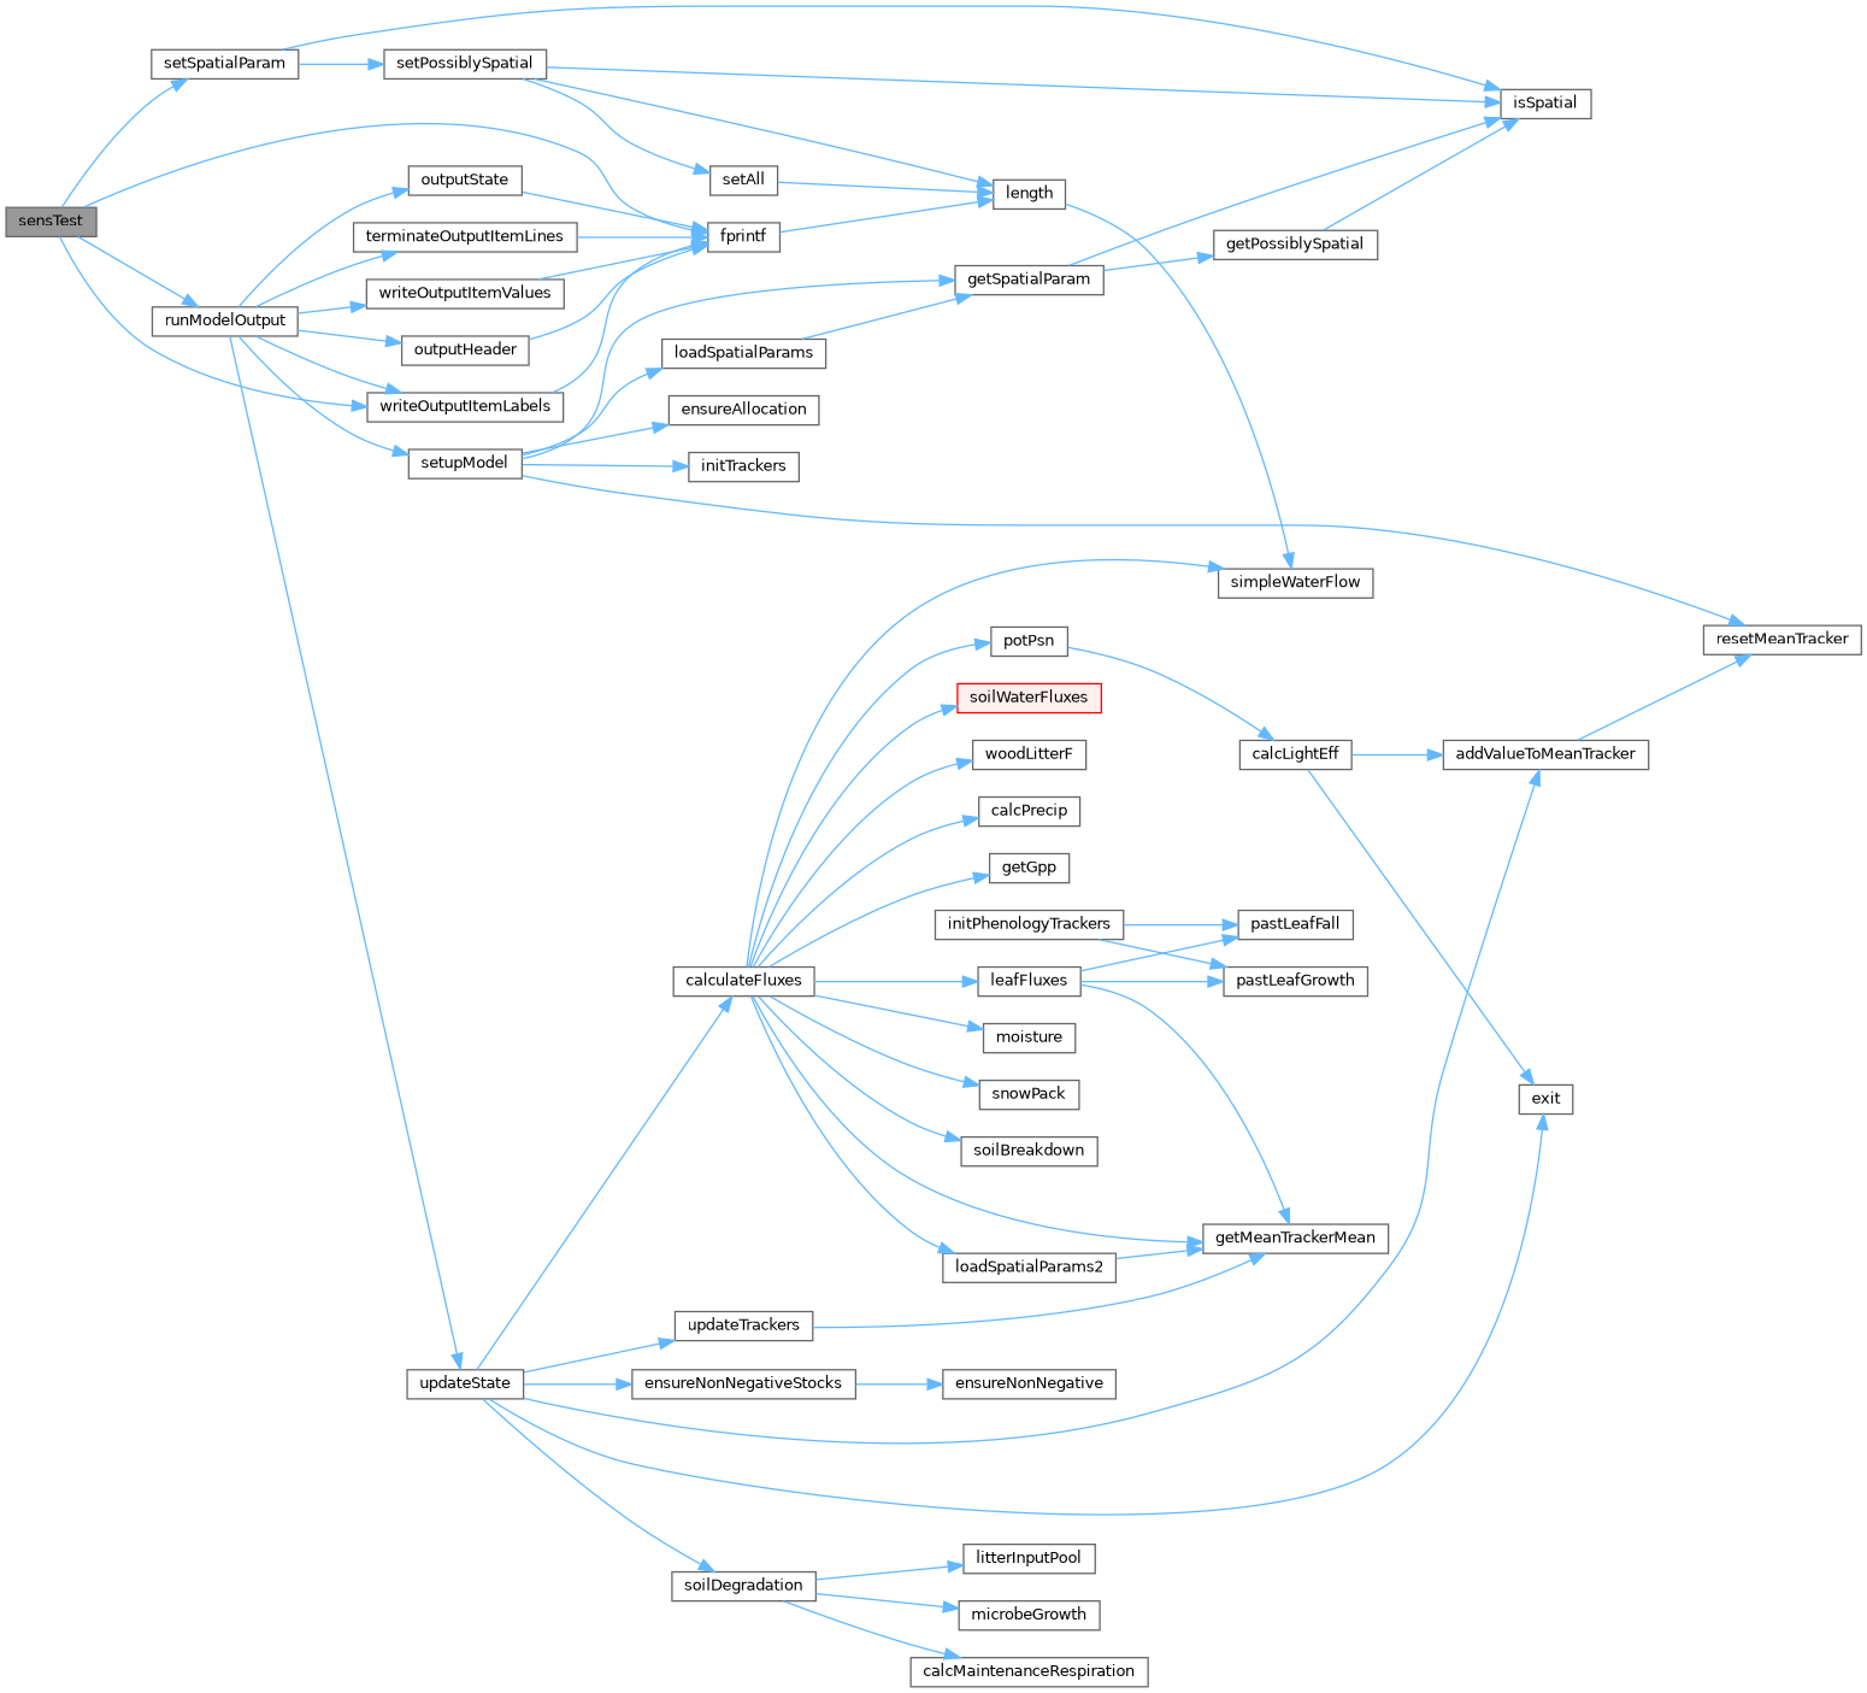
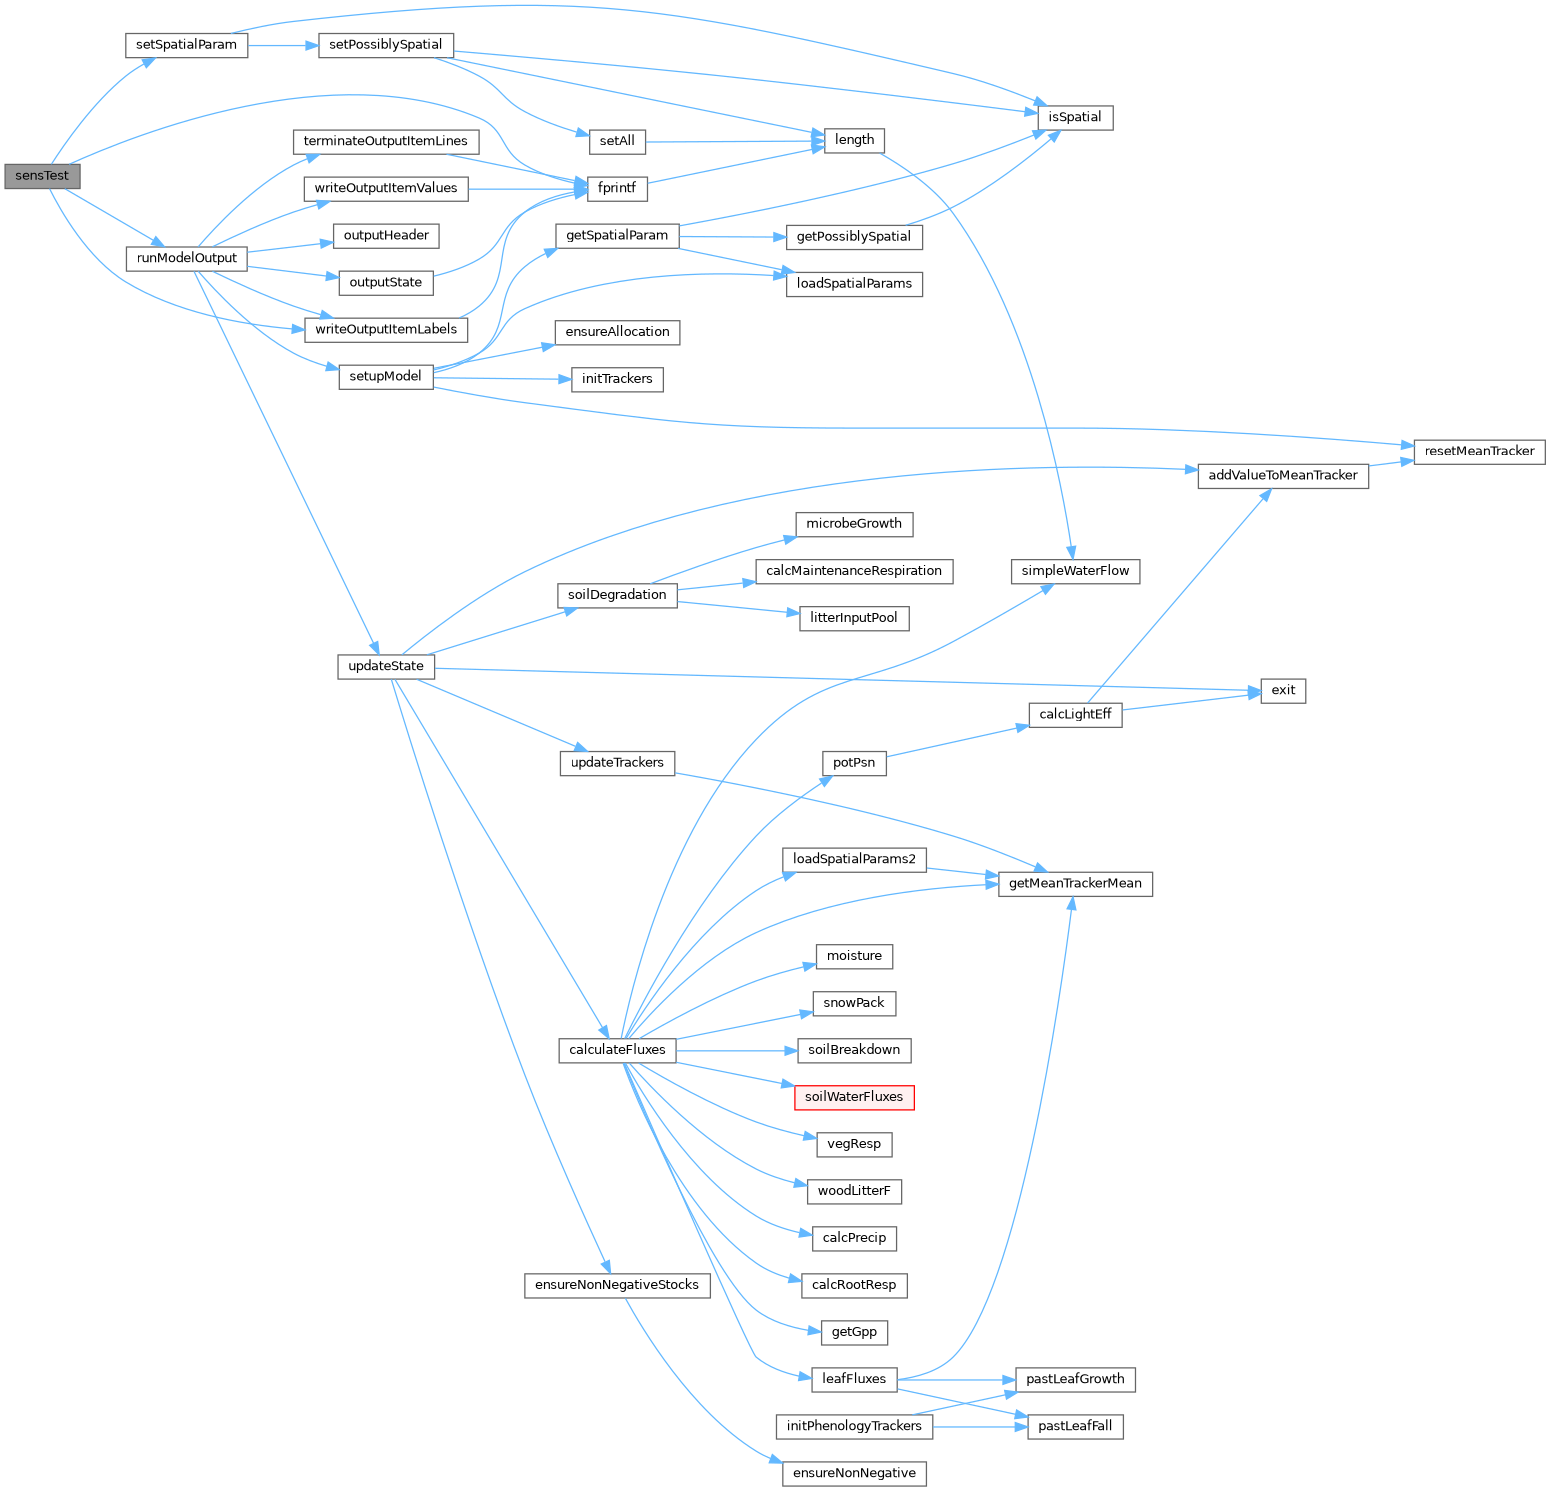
  digraph {
    rankdir=LR
    node [color=grey40 fillcolor=white fontname=Helvetica fontsize=10 shape=box style=filled]
    edge [color=steelblue1 fontname=Helvetica fontsize=10 labelfontname=Helvetica labelfontsize=10 style=solid]
    n1 [color=gray40 fillcolor=grey60 fontcolor=black height=0.2 label=sensTest width=0.4]
    n2 [height=0.2 label=fprintf width=0.4]
    n3 [height=0.2 label=runModelOutput width=0.4]
    n4 [height=0.2 label=writeOutputItemLabels width=0.4]
    n5 [height=0.2 label=setSpatialParam width=0.4]
    n6 [height=0.2 label=length width=0.4]
    n7 [height=0.2 label=outputHeader width=0.4]
    n8 [height=0.2 label=outputState width=0.4]
    n9 [height=0.2 label=setupModel width=0.4]
    n10 [height=0.2 label=terminateOutputItemLines width=0.4]
    n11 [height=0.2 label=updateState width=0.4]
    n12 [height=0.2 label=writeOutputItemValues width=0.4]
    n13 [height=0.2 label=isSpatial width=0.4]
    n14 [height=0.2 label=setPossiblySpatial width=0.4]
    n15 [height=0.2 label=simpleWaterFlow width=0.4]
    n16 [height=0.2 label=ensureAllocation width=0.4]
    n17 [height=0.2 label=initTrackers width=0.4]
    n18 [height=0.2 label=loadSpatialParams width=0.4]
    n19 [height=0.2 label=resetMeanTracker width=0.4]
    n20 [height=0.2 label=getSpatialParam width=0.4]
    n21 [height=0.2 label=addValueToMeanTracker width=0.4]
    n22 [height=0.2 label=calculateFluxes width=0.4]
    n23 [height=0.2 label=exit width=0.4]
    n24 [height=0.2 label=ensureNonNegativeStocks width=0.4]
    n25 [height=0.2 label=soilDegradation width=0.4]
    n26 [height=0.2 label=updateTrackers width=0.4]
    n27 [height=0.2 label=initPhenologyTrackers width=0.4]
    n28 [height=0.2 label=pastLeafFall width=0.4]
    n29 [height=0.2 label=pastLeafGrowth width=0.4]
    n30 [height=0.2 label=getPossiblySpatial width=0.4]
    n31 [height=0.2 label=calcPrecip width=0.4]
+   n32 [height=0.2 label=calcRootResp width=0.4]
    n33 [height=0.2 label=getGpp width=0.4]
    n34 [height=0.2 label=getMeanTrackerMean width=0.4]
    n35 [height=0.2 label=leafFluxes width=0.4]
    n36 [height=0.2 label=moisture width=0.4]
    n37 [height=0.2 label=potPsn width=0.4]
    n38 [height=0.2 label=snowPack width=0.4]
    n39 [height=0.2 label=soilBreakdown width=0.4]
    n40 [color=red fillcolor="#FFF0F0" height=0.2 label=soilWaterFluxes width=0.4]
+   n41 [height=0.2 label=vegResp width=0.4]
    n42 [height=0.2 label=loadSpatialParams2 width=0.4]
    n43 [height=0.2 label=woodLitterF width=0.4]
    n44 [height=0.2 label=ensureNonNegative width=0.4]
    n45 [height=0.2 label=calcMaintenanceRespiration width=0.4]
    n46 [height=0.2 label=litterInputPool width=0.4]
    n47 [height=0.2 label=microbeGrowth width=0.4]
    n48 [height=0.2 label=calcLightEff width=0.4]
    n49 [height=0.2 label=setAll width=0.4]
    n1 -> n2
    n1 -> n3
    n1 -> n4
    n1 -> n5
    n2 -> n6
    n3 -> n4
    n3 -> n7
    n3 -> n8
    n3 -> n9
    n3 -> n10
    n3 -> n11
    n3 -> n12
    n4 -> n2
    n5 -> n13
    n5 -> n14
    n6 -> n15
-   n7 -> n2
    n8 -> n2
    n9 -> n16
    n9 -> n17
    n9 -> n18
    n9 -> n19
    n9 -> n20
    n10 -> n2
    n11 -> n21
    n11 -> n22
    n11 -> n23
    n11 -> n24
    n11 -> n25
    n11 -> n26
    n12 -> n2
    n14 -> n6
    n14 -> n13
    n14 -> n49
-   n18 -> n20
+   n20 -> n18
    n20 -> n13
    n20 -> n30
    n21 -> n19
    n22 -> n15
    n22 -> n31
+   n22 -> n32
    n22 -> n33
    n22 -> n34
    n22 -> n35
    n22 -> n36
    n22 -> n37
    n22 -> n38
    n22 -> n39
    n22 -> n40
+   n22 -> n41
    n22 -> n42
    n22 -> n43
    n24 -> n44
    n25 -> n45
    n25 -> n46
    n25 -> n47
    n26 -> n34
    n27 -> n28
    n27 -> n29
    n30 -> n13
    n35 -> n28
    n35 -> n29
    n35 -> n34
    n37 -> n48
    n42 -> n34
    n48 -> n21
    n48 -> n23
    n49 -> n6
  }
